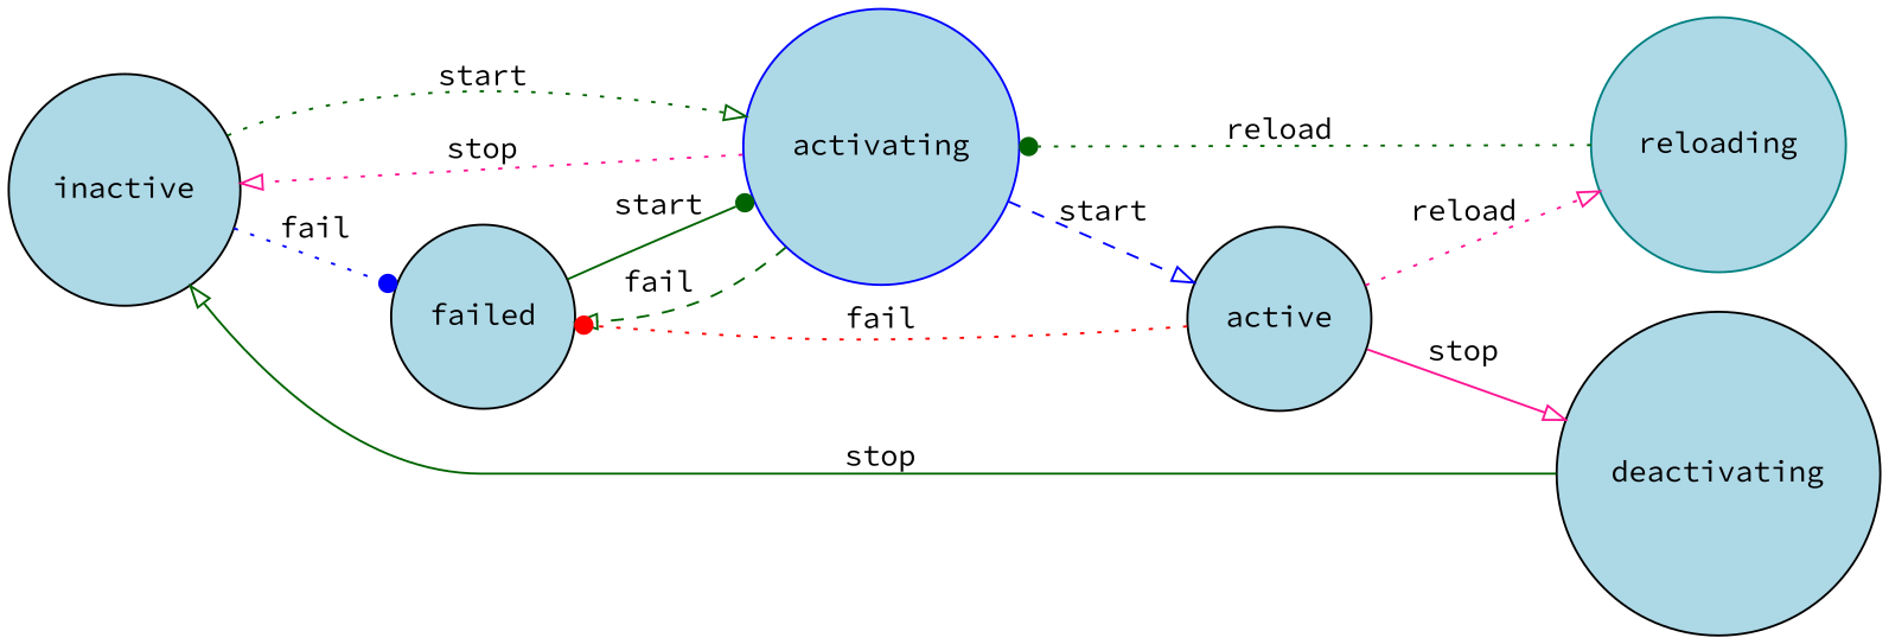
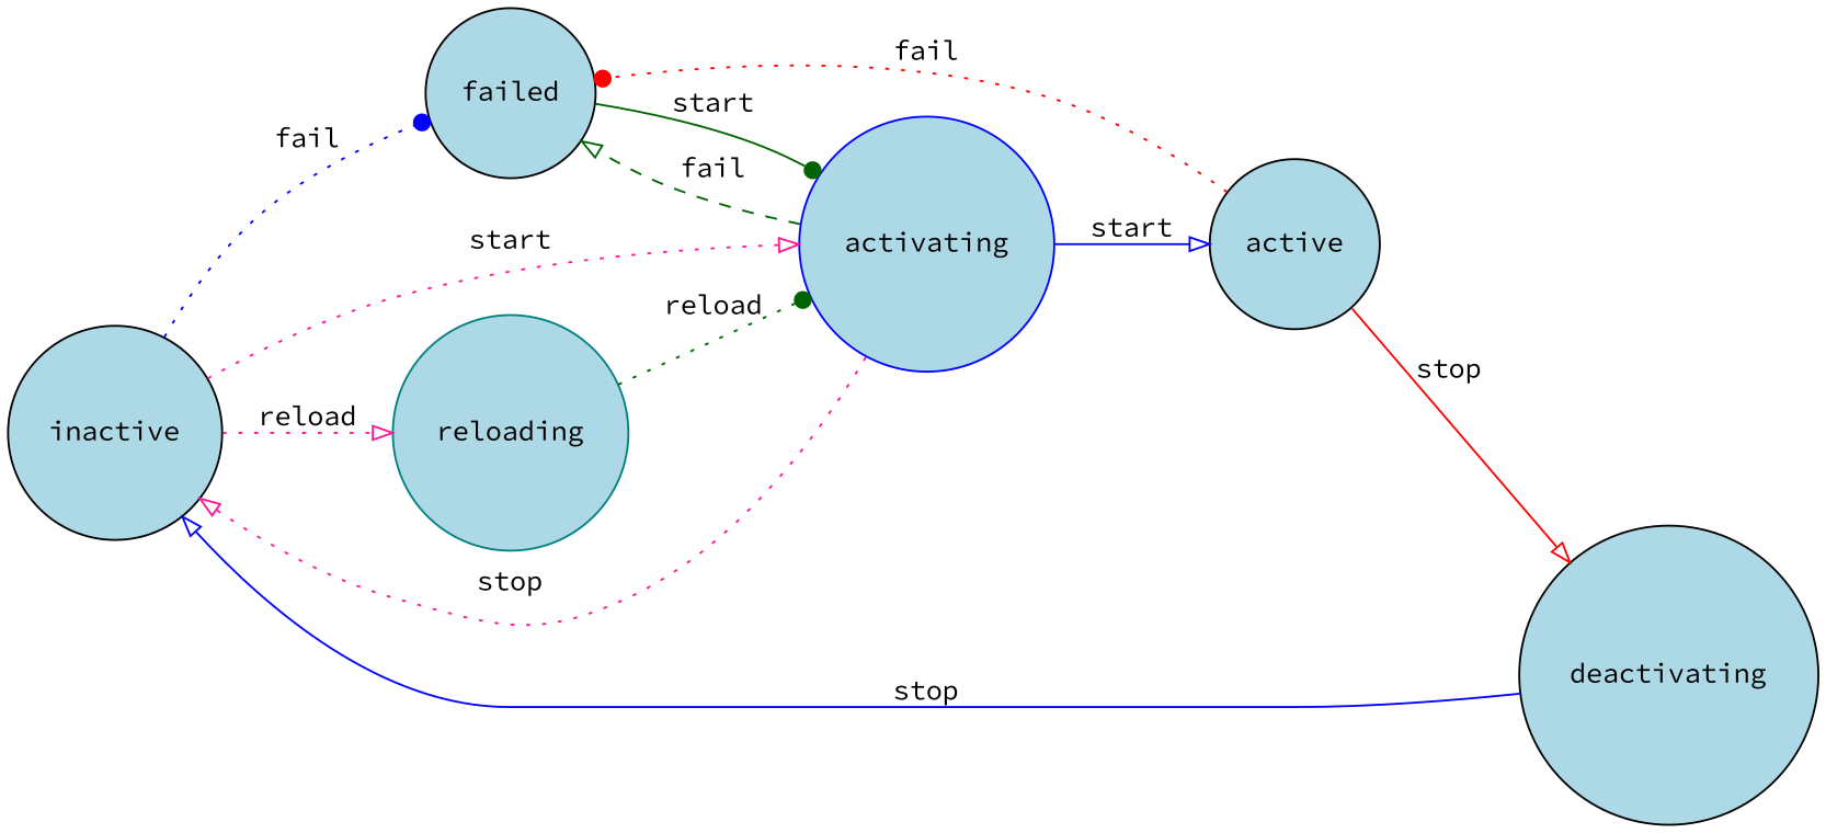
  digraph {
    fontname="Source Code Pro"
    rankdir=LR
    node [color=black fillcolor=lightblue fontname="Source Code Pro" shape=circle style=filled]
    edge [arrowhead=onormal color=darkgreen fontname="Source Code Pro" style=dotted]
    n1 [label=inactive]
    n2 [label=failed]
    n3 [color=blue label=activating]
    n4 [label=active]
    n5 [label=deactivating]
    n6 [color=teal label=reloading]
    n1 -> n2 [arrowhead=dot color=blue label=fail]
-   n1 -> n3 [label=start]
+   n1 -> n3 [color=deeppink label=start]
    n2 -> n3 [arrowhead=dot label=start style=solid]
    n3 -> n1 [color=deeppink label=stop]
    n3 -> n2 [label=fail style=dashed]
-   n3 -> n4 [color=blue label=start style=dashed]
+   n3 -> n4 [color=blue label=start style=solid]
    n4 -> n2 [arrowhead=dot color=red label=fail]
-   n4 -> n5 [color=deeppink label=stop style=solid]
-   n4 -> n6 [color=deeppink label=reload]
-   n5 -> n1 [label=stop style=solid]
+   n4 -> n5 [color=red label=stop style=solid]
+   n1 -> n6 [color=deeppink label=reload]
+   n5 -> n1 [color=blue label=stop style=solid]
    n6 -> n3 [arrowhead=dot label=reload]
  }
